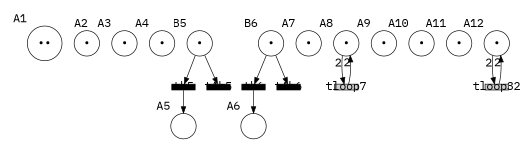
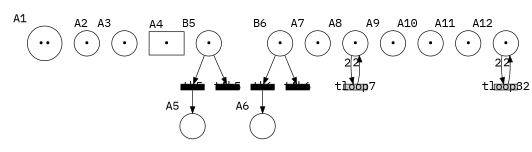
  digraph {
    fontname="IBM Plex Mono"
    node [fontname="IBM Plex Mono" fontsize=18 shape=circle]
    edge [fontname="IBM Plex Mono" fontsize=18]
    n1 [label="••" xlabel=A1]
    n2 [label="•" xlabel=A2]
    n3 [label="•" xlabel=A3]
-   n4 [label="•" xlabel=A4]
+   n4 [label="•" shape=box xlabel=A4]
    n5 [label=" " xlabel=A5]
    n6 [label="•" xlabel=B5]
    tb5 [fillcolor=black fixedsize=true height=0.12 shape=rect style=filled width=0.5]
    tAb5 [fillcolor=black fixedsize=true height=0.12 shape=rect style=filled width=0.5]
    n9 [label=" " xlabel=A6]
    n10 [label="•" xlabel=B6]
    tb6 [fillcolor=black fixedsize=true height=0.12 shape=rect style=filled width=0.5]
    tAb6 [fillcolor=black fixedsize=true height=0.12 shape=rect style=filled width=0.5]
    n13 [label="•" xlabel=A7]
    n14 [label="•" xlabel=A8]
    n15 [fillcolor="#D0D0D0" fixedsize=true height=0.12 label=tloop7 shape=rect style=filled width=0.5]
    n16 [label="•" xlabel=A9]
    n17 [label="•" xlabel=A10]
    n18 [label="•" xlabel=A11]
    n19 [label="•" xlabel=A12]
    n20 [fillcolor="#D0D0D0" fixedsize=true height=0.12 label=tloop32 shape=rect style=filled width=0.5]
    n6 -> tb5
    n6 -> tAb5
    tb5 -> n5
    n10 -> tb6
    n10 -> tAb6
    tb6 -> n9
    n14 -> n15 [xlabel=2]
    n15 -> n14 [xlabel=2]
    n19 -> n20 [xlabel=2]
    n20 -> n19 [xlabel=2]
  }
